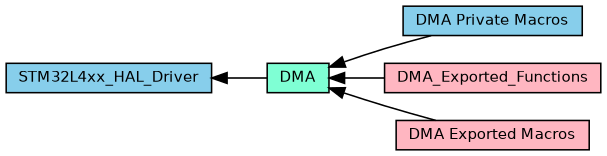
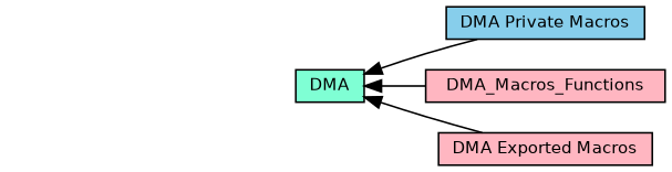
  digraph {
    rankdir=LR
    node [color=black fillcolor=skyblue fontname=Helvetica fontsize=10 shape=box style=filled]
    edge [dir=back fontname=Helvetica fontsize=10 labelfontname=Helvetica labelfontsize=10 shape=plaintext style=solid]
-   n1 [height=0.2 label=STM32L4xx_HAL_Driver width=0.4]
    n2 [fillcolor=aquamarine fontcolor=black height=0.2 label=DMA width=0.4]
    n3 [height=0.2 label="DMA Private Macros" width=0.4]
-   n4 [fillcolor=lightpink height=0.2 label=DMA_Exported_Functions width=0.4]
+   n4 [fillcolor=lightpink height=0.2 label=DMA_Macros_Functions width=0.4]
    n5 [fillcolor=lightpink height=0.2 label="DMA Exported Macros" width=0.4]
-   n1 -> n2
    n2 -> n3
    n2 -> n4
    n2 -> n5
  }
